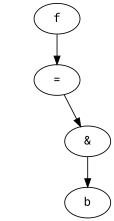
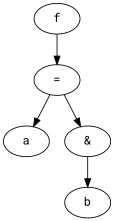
  digraph {
    fontname="Roboto Mono"
    node [fontname="Roboto Mono"]
    edge [fontname="Roboto Mono"]
    n1 [label=f]
    n2 [label="="]
+   n3 [label=a]
    n4 [label="&"]
    n5 [label=b]
    n1 -> n2
+   n2 -> n3
    n2 -> n4
    n4 -> n5
  }
